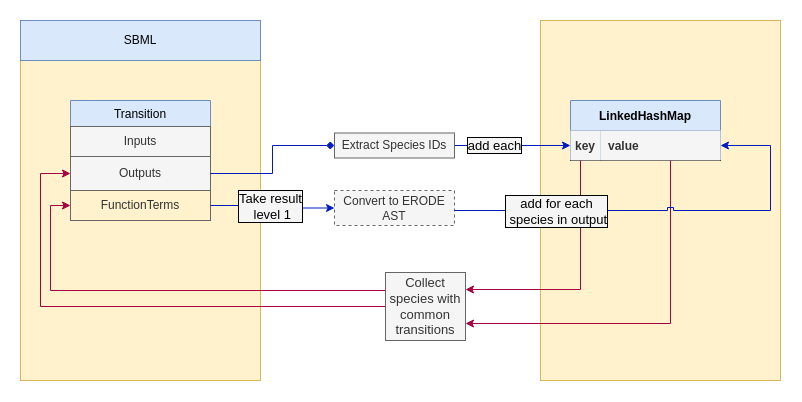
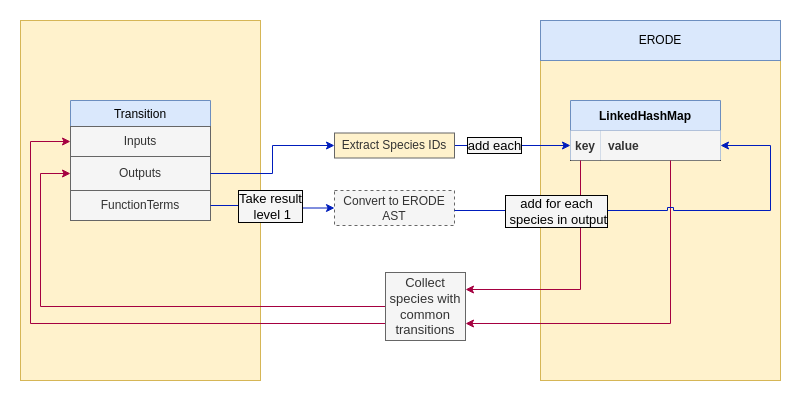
  <mxCell id="0" />
  <mxCell id="1" parent="0" />
  <mxCell id="2" value="" style="rounded=0;whiteSpace=wrap;html=1;fillColor=#fff2cc;strokeColor=#d6b656;" vertex="1" parent="1"><mxGeometry x="20" y="20" width="240" height="360" as="geometry" /></mxCell>
  <mxCell id="3" value="" style="rounded=0;whiteSpace=wrap;html=1;fillColor=#fff2cc;strokeColor=#d6b656;" vertex="1" parent="1"><mxGeometry x="540" y="20" width="240" height="360" as="geometry" /></mxCell>
- <mxCell id="4" value="SBML" style="rounded=0;whiteSpace=wrap;html=1;fillColor=#dae8fc;strokeColor=#6c8ebf;" vertex="1" parent="1"><mxGeometry x="20" y="20" width="240" height="40" as="geometry" /></mxCell>
+ <mxCell id="5" value="ERODE" style="rounded=0;whiteSpace=wrap;html=1;fillColor=#dae8fc;strokeColor=#6c8ebf;" vertex="1" parent="1"><mxGeometry x="540" y="20" width="240" height="40" as="geometry" /></mxCell>
  <mxCell id="6" value="Transition" style="swimlane;fontStyle=0;childLayout=stackLayout;horizontal=1;startSize=26;fillColor=#dae8fc;horizontalStack=0;resizeParent=1;resizeParentMax=0;resizeLast=0;collapsible=1;marginBottom=0;strokeColor=#6c8ebf;" vertex="1" parent="1"><mxGeometry x="70" y="100" width="140" height="120" as="geometry" /></mxCell>
  <mxCell id="7" value="Inputs" style="rounded=0;whiteSpace=wrap;html=1;fillColor=#f5f5f5;strokeColor=#666666;fontColor=#333333;" vertex="1" parent="6"><mxGeometry y="26" width="140" height="30" as="geometry" /></mxCell>
  <mxCell id="8" value="Outputs" style="rounded=0;whiteSpace=wrap;html=1;fillColor=#f5f5f5;strokeColor=#666666;fontColor=#333333;" vertex="1" parent="6"><mxGeometry y="56" width="140" height="34" as="geometry" /></mxCell>
- <mxCell id="9" value="FunctionTerms" style="rounded=0;whiteSpace=wrap;html=1;fillColor=#fff2cc;strokeColor=#666666;fontColor=#333333;" vertex="1" parent="6"><mxGeometry y="90" width="140" height="30" as="geometry" /></mxCell>
+ <mxCell id="9" value="FunctionTerms" style="rounded=0;whiteSpace=wrap;html=1;fillColor=#f5f5f5;strokeColor=#666666;fontColor=#333333;" vertex="1" parent="6"><mxGeometry y="90" width="140" height="30" as="geometry" /></mxCell>
  <mxCell id="10" value="LinkedHashMap" style="shape=table;startSize=30;container=1;collapsible=1;childLayout=tableLayout;fixedRows=1;rowLines=0;fontStyle=1;align=center;resizeLast=1;fillColor=#dae8fc;strokeColor=#6c8ebf;" vertex="1" parent="1"><mxGeometry x="570" y="100" width="150" height="60" as="geometry" /></mxCell>
  <mxCell id="11" value="" style="shape=partialRectangle;collapsible=0;dropTarget=0;pointerEvents=0;fillColor=none;top=0;left=0;bottom=1;right=0;points=[[0,0.5],[1,0.5]];portConstraint=eastwest;" vertex="1" parent="10"><mxGeometry y="30" width="150" height="30" as="geometry" /></mxCell>
  <mxCell id="12" value="key" style="shape=partialRectangle;connectable=0;top=0;left=0;bottom=0;right=0;fontStyle=1;overflow=hidden;fillColor=#f5f5f5;strokeColor=#666666;fontColor=#333333;" vertex="1" parent="11"><mxGeometry width="30" height="30" as="geometry" /></mxCell>
  <mxCell id="13" value="value" style="shape=partialRectangle;connectable=0;top=0;left=0;bottom=0;right=0;align=left;spacingLeft=6;fontStyle=1;overflow=hidden;fillColor=#f5f5f5;strokeColor=#666666;fontColor=#333333;" vertex="1" parent="11"><mxGeometry x="30" width="120" height="30" as="geometry" /></mxCell>
- <mxCell id="14" style="edgeStyle=orthogonalEdgeStyle;rounded=0;orthogonalLoop=1;jettySize=auto;html=1;entryX=0;entryY=0.5;entryDx=0;entryDy=0;fillColor=#0050ef;strokeColor=#001DBC;endArrow=diamond;" edge="1" parent="1" source="8" target="17"><mxGeometry relative="1" as="geometry"><mxPoint x="310" y="173" as="targetPoint" /></mxGeometry></mxCell>
+ <mxCell id="14" style="edgeStyle=orthogonalEdgeStyle;rounded=0;orthogonalLoop=1;jettySize=auto;html=1;entryX=0;entryY=0.5;entryDx=0;entryDy=0;fillColor=#0050ef;strokeColor=#001DBC;" edge="1" parent="1" source="8" target="17"><mxGeometry relative="1" as="geometry"><mxPoint x="310" y="173" as="targetPoint" /></mxGeometry></mxCell>
  <mxCell id="15" style="edgeStyle=orthogonalEdgeStyle;rounded=0;orthogonalLoop=1;jettySize=auto;html=1;entryX=0;entryY=0.5;entryDx=0;entryDy=0;fillColor=#0050ef;strokeColor=#001DBC;" edge="1" parent="1" source="17" target="11"><mxGeometry relative="1" as="geometry" /></mxCell>
  <mxCell id="16" value="add each" style="edgeLabel;html=1;align=center;verticalAlign=middle;resizable=0;points=[];fontSize=13;labelBackgroundColor=#F5F5F5;labelBorderColor=#000000;" vertex="1" connectable="0" parent="15"><mxGeometry x="-0.328" y="1" relative="1" as="geometry"><mxPoint as="offset" /></mxGeometry></mxCell>
- <mxCell id="17" value="Extract Species IDs" style="rounded=0;whiteSpace=wrap;html=1;fillColor=#f5f5f5;strokeColor=#666666;fontColor=#333333;" vertex="1" parent="1"><mxGeometry x="334" y="132.5" width="120" height="25" as="geometry" /></mxCell>
+ <mxCell id="17" value="Extract Species IDs" style="rounded=0;whiteSpace=wrap;html=1;fillColor=#fff2cc;strokeColor=#666666;fontColor=#333333;" vertex="1" parent="1"><mxGeometry x="334" y="132.5" width="120" height="25" as="geometry" /></mxCell>
  <mxCell id="18" value="Convert to ERODE AST" style="rounded=0;whiteSpace=wrap;html=1;fillColor=#f5f5f5;strokeColor=#666666;fontColor=#333333;dashed=1;" vertex="1" parent="1"><mxGeometry x="334" y="190" width="120" height="35" as="geometry" /></mxCell>
  <mxCell id="19" style="edgeStyle=orthogonalEdgeStyle;rounded=0;orthogonalLoop=1;jettySize=auto;html=1;entryX=0;entryY=0.5;entryDx=0;entryDy=0;fillColor=#0050ef;strokeColor=#001DBC;" edge="1" parent="1" source="9" target="18"><mxGeometry relative="1" as="geometry" /></mxCell>
  <mxCell id="20" value="Take result&lt;br&gt;&amp;nbsp;level 1" style="edgeLabel;html=1;align=center;verticalAlign=middle;resizable=0;points=[];labelBorderColor=#000000;fontSize=13;labelBackgroundColor=#F5F5F5;" vertex="1" connectable="0" parent="19"><mxGeometry x="-0.271" y="-1" relative="1" as="geometry"><mxPoint x="13" y="-1" as="offset" /></mxGeometry></mxCell>
+ <mxCell id="21" style="edgeStyle=orthogonalEdgeStyle;rounded=0;jumpStyle=sharp;orthogonalLoop=1;jettySize=auto;html=1;entryX=0;entryY=0.5;entryDx=0;entryDy=0;fontSize=13;exitX=0;exitY=0.75;exitDx=0;exitDy=0;fillColor=#d80073;strokeColor=#A50040;" edge="1" parent="1" source="24" target="7"><mxGeometry relative="1" as="geometry"><Array as="points"><mxPoint x="30" y="323" /><mxPoint x="30" y="141" /></Array></mxGeometry></mxCell>
  <mxCell id="22" style="edgeStyle=orthogonalEdgeStyle;rounded=0;jumpStyle=sharp;orthogonalLoop=1;jettySize=auto;html=1;entryX=0;entryY=0.5;entryDx=0;entryDy=0;fontSize=13;fillColor=#d80073;strokeColor=#A50040;" edge="1" parent="1" source="24" target="8"><mxGeometry relative="1" as="geometry"><Array as="points"><mxPoint x="40" y="306" /><mxPoint x="40" y="173" /></Array></mxGeometry></mxCell>
- <mxCell id="23" style="edgeStyle=orthogonalEdgeStyle;rounded=0;jumpStyle=sharp;orthogonalLoop=1;jettySize=auto;html=1;entryX=0;entryY=0.5;entryDx=0;entryDy=0;fontSize=13;fillColor=#d80073;strokeColor=#A50040;" edge="1" parent="1" source="24" target="9"><mxGeometry relative="1" as="geometry"><Array as="points"><mxPoint x="50" y="290" /><mxPoint x="50" y="205" /></Array></mxGeometry></mxCell>
  <mxCell id="24" value="Collect species with common transitions" style="rounded=0;whiteSpace=wrap;html=1;labelBackgroundColor=#F5F5F5;fillColor=#f5f5f5;fontSize=13;strokeColor=#666666;fontColor=#333333;" vertex="1" parent="1"><mxGeometry x="385" y="272" width="80" height="68" as="geometry" /></mxCell>
  <mxCell id="25" style="edgeStyle=orthogonalEdgeStyle;rounded=0;jumpStyle=sharp;orthogonalLoop=1;jettySize=auto;html=1;entryX=1;entryY=0.25;entryDx=0;entryDy=0;fontSize=13;fillColor=#d80073;strokeColor=#A50040;" edge="1" parent="1" source="11" target="24"><mxGeometry relative="1" as="geometry"><Array as="points"><mxPoint x="580" y="289" /></Array></mxGeometry></mxCell>
  <mxCell id="26" style="edgeStyle=orthogonalEdgeStyle;rounded=0;orthogonalLoop=1;jettySize=auto;html=1;entryX=1;entryY=0.75;entryDx=0;entryDy=0;fontSize=13;jumpStyle=sharp;fillColor=#d80073;strokeColor=#A50040;" edge="1" parent="1" source="11" target="24"><mxGeometry relative="1" as="geometry"><mxPoint x="454" y="289.5" as="targetPoint" /><Array as="points"><mxPoint x="670" y="323" /></Array></mxGeometry></mxCell>
  <mxCell id="27" style="edgeStyle=orthogonalEdgeStyle;rounded=0;orthogonalLoop=1;jettySize=auto;html=1;entryX=1;entryY=0.5;entryDx=0;entryDy=0;fillColor=#0050ef;strokeColor=#001DBC;jumpStyle=sharp;" edge="1" parent="1" source="18" target="11"><mxGeometry relative="1" as="geometry"><mxPoint x="510" y="220" as="targetPoint" /><Array as="points"><mxPoint x="770" y="210" /><mxPoint x="770" y="145" /></Array></mxGeometry></mxCell>
  <mxCell id="28" value="add for each&lt;br&gt; species in output" style="edgeLabel;align=center;verticalAlign=middle;resizable=0;points=[];fontSize=13;labelBackgroundColor=#F5F5F5;labelBorderColor=#000000;spacingTop=0;spacingLeft=0;html=1;spacing=2;" vertex="1" connectable="0" parent="27"><mxGeometry x="-0.816" y="1" relative="1" as="geometry"><mxPoint x="61" y="1" as="offset" /></mxGeometry></mxCell>
